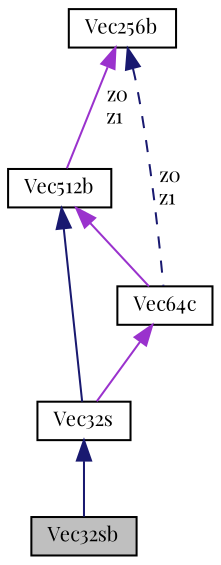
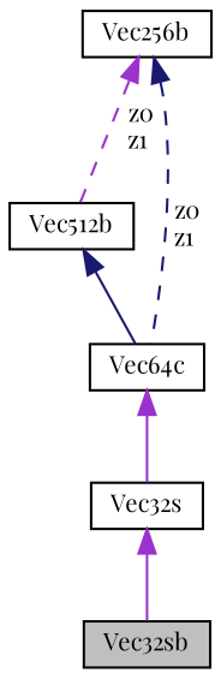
  digraph {
    fontname="Playfair Display"
    node [color=black fillcolor=white fontname="Playfair Display" fontsize=10 shape=record style=filled]
    edge [color=midnightblue dir=back fontname="Playfair Display" fontsize=10 labelfontname=Helvetica labelfontsize=10 style=solid]
    n1 [fillcolor=grey75 fontcolor=black height=0.2 label=Vec32sb width=0.4]
    n2 [height=0.2 label=Vec32s width=0.4]
    n3 [height=0.2 label=Vec512b width=0.4]
    n4 [height=0.2 label=Vec64c width=0.4]
    n5 [height=0.2 label=Vec256b width=0.4]
-   n2 -> n1
-   n3 -> n2
-   n3 -> n4 [color=darkorchid3]
+   n2 -> n1 [color=darkorchid3]
+   n3 -> n4
    n4 -> n2 [color=darkorchid3]
-   n5 -> n3 [color=darkorchid3 label=" z0\nz1"]
+   n5 -> n3 [color=darkorchid3 label=" z0\nz1" style=dashed]
    n5 -> n4 [label=" z0\nz1" style=dashed]
  }
